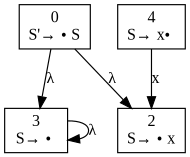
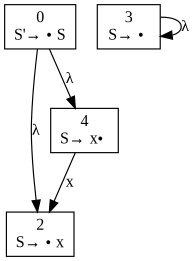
  digraph {
    fontname="Liberation Serif"
    node [fontname="Liberation Serif" shape=box]
    edge [fontname="Liberation Serif"]
    n1 [label=<0<br />S'→ • S>]
    n2 [label=<2<br />S→ • x>]
    n3 [label=<3<br />S→ • >]
    n4 [label=<4<br />S→ x• >]
    n1 -> n2 [label=<&lambda;>]
-   n1 -> n3 [label=<&lambda;>]
+   n1 -> n4 [label=<&lambda;>]
    n3 -> n3 [label=<&lambda;>]
    n4 -> n2 [label=x]
  }
